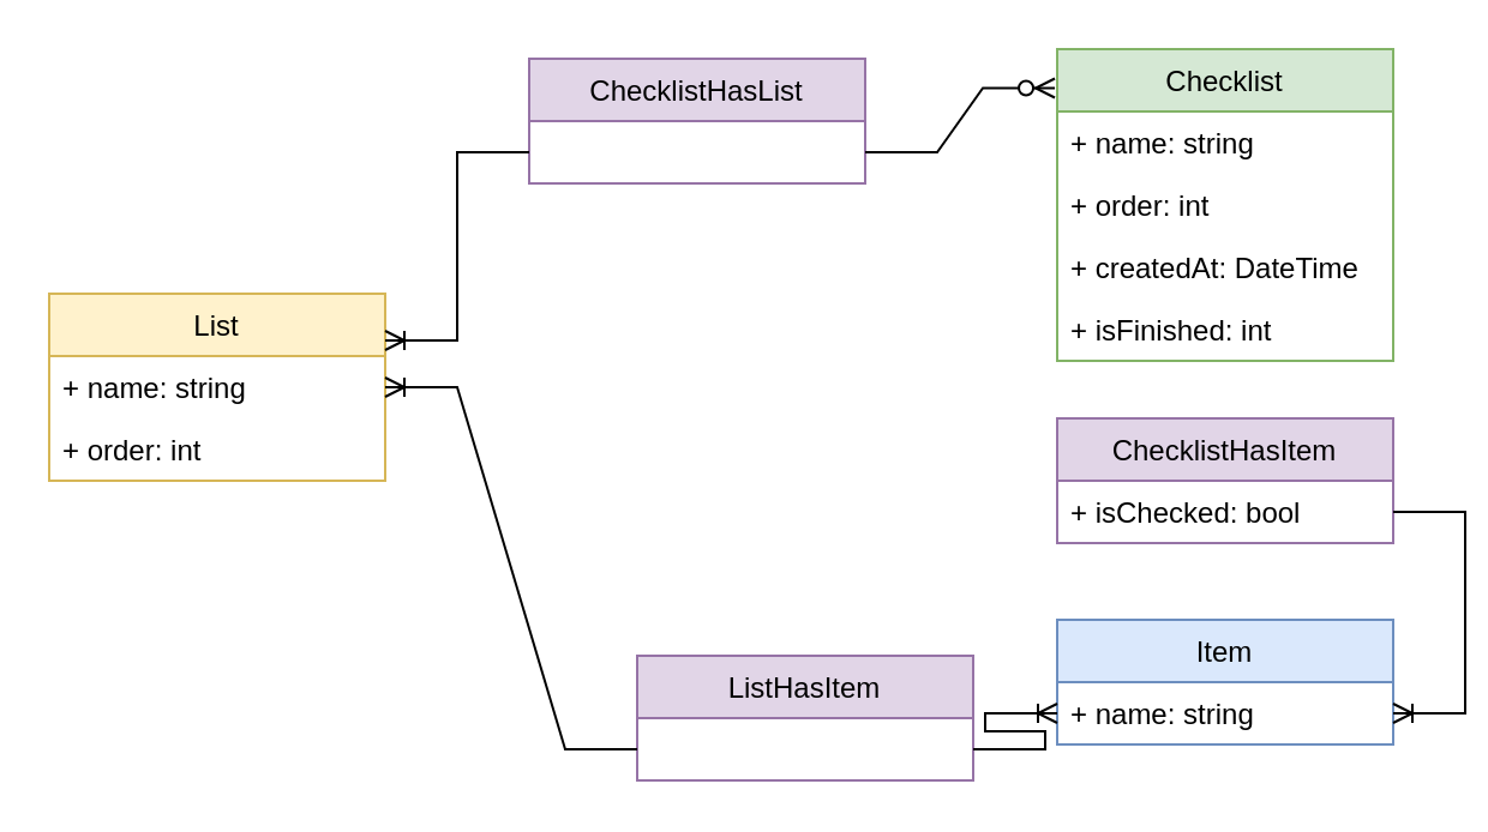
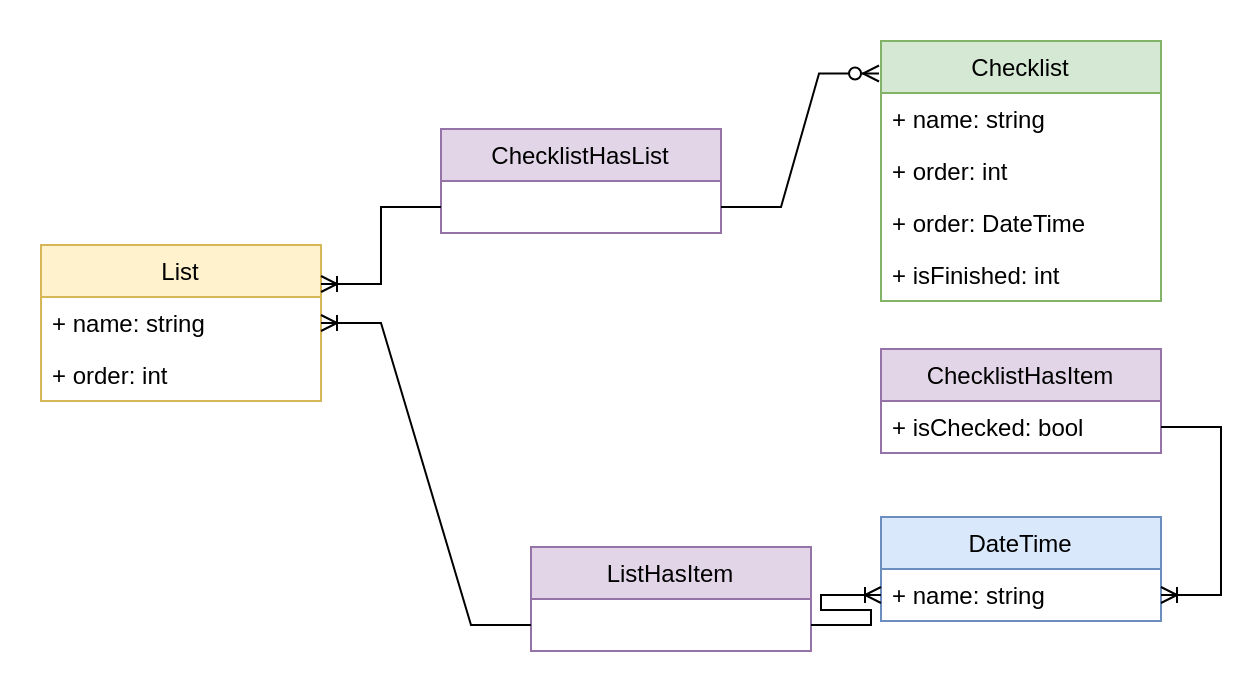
  <mxCell id="0" />
  <mxCell id="1" parent="0" />
  <mxCell id="2" value="List" style="swimlane;fontStyle=0;childLayout=stackLayout;horizontal=1;startSize=26;fillColor=#fff2cc;horizontalStack=0;resizeParent=1;resizeParentMax=0;resizeLast=0;collapsible=1;marginBottom=0;strokeColor=#d6b656;" vertex="1" parent="1"><mxGeometry x="20" y="122" width="140" height="78" as="geometry" /></mxCell>
  <mxCell id="3" value="+ name: string" style="text;strokeColor=none;fillColor=none;align=left;verticalAlign=top;spacingLeft=4;spacingRight=4;overflow=hidden;rotatable=0;points=[[0,0.5],[1,0.5]];portConstraint=eastwest;" vertex="1" parent="2"><mxGeometry y="26" width="140" height="26" as="geometry" /></mxCell>
  <mxCell id="4" value="+ order: int" style="text;strokeColor=none;fillColor=none;align=left;verticalAlign=top;spacingLeft=4;spacingRight=4;overflow=hidden;rotatable=0;points=[[0,0.5],[1,0.5]];portConstraint=eastwest;" vertex="1" parent="2"><mxGeometry y="52" width="140" height="26" as="geometry" /></mxCell>
  <mxCell id="5" value="Checklist" style="swimlane;fontStyle=0;childLayout=stackLayout;horizontal=1;startSize=26;fillColor=#d5e8d4;horizontalStack=0;resizeParent=1;resizeParentMax=0;resizeLast=0;collapsible=1;marginBottom=0;strokeColor=#82b366;" vertex="1" parent="1"><mxGeometry x="440" y="20" width="140" height="130" as="geometry" /></mxCell>
  <mxCell id="6" value="+ name: string" style="text;strokeColor=none;fillColor=none;align=left;verticalAlign=top;spacingLeft=4;spacingRight=4;overflow=hidden;rotatable=0;points=[[0,0.5],[1,0.5]];portConstraint=eastwest;" vertex="1" parent="5"><mxGeometry y="26" width="140" height="26" as="geometry" /></mxCell>
  <mxCell id="7" value="+ order: int" style="text;strokeColor=none;fillColor=none;align=left;verticalAlign=top;spacingLeft=4;spacingRight=4;overflow=hidden;rotatable=0;points=[[0,0.5],[1,0.5]];portConstraint=eastwest;" vertex="1" parent="5"><mxGeometry y="52" width="140" height="26" as="geometry" /></mxCell>
- <mxCell id="8" value="+ createdAt: DateTime" style="text;strokeColor=none;fillColor=none;align=left;verticalAlign=top;spacingLeft=4;spacingRight=4;overflow=hidden;rotatable=0;points=[[0,0.5],[1,0.5]];portConstraint=eastwest;" vertex="1" parent="5"><mxGeometry y="78" width="140" height="26" as="geometry" /></mxCell>
+ <mxCell id="8" value="+ order: DateTime" style="text;strokeColor=none;fillColor=none;align=left;verticalAlign=top;spacingLeft=4;spacingRight=4;overflow=hidden;rotatable=0;points=[[0,0.5],[1,0.5]];portConstraint=eastwest;" vertex="1" parent="5"><mxGeometry y="78" width="140" height="26" as="geometry" /></mxCell>
  <mxCell id="9" value="+ isFinished: int" style="text;strokeColor=none;fillColor=none;align=left;verticalAlign=top;spacingLeft=4;spacingRight=4;overflow=hidden;rotatable=0;points=[[0,0.5],[1,0.5]];portConstraint=eastwest;" vertex="1" parent="5"><mxGeometry y="104" width="140" height="26" as="geometry" /></mxCell>
- <mxCell id="10" value="Item" style="swimlane;fontStyle=0;childLayout=stackLayout;horizontal=1;startSize=26;fillColor=#dae8fc;horizontalStack=0;resizeParent=1;resizeParentMax=0;resizeLast=0;collapsible=1;marginBottom=0;strokeColor=#6c8ebf;" vertex="1" parent="1"><mxGeometry x="440" y="258" width="140" height="52" as="geometry" /></mxCell>
+ <mxCell id="10" value="DateTime" style="swimlane;fontStyle=0;childLayout=stackLayout;horizontal=1;startSize=26;fillColor=#dae8fc;horizontalStack=0;resizeParent=1;resizeParentMax=0;resizeLast=0;collapsible=1;marginBottom=0;strokeColor=#6c8ebf;" vertex="1" parent="1"><mxGeometry x="440" y="258" width="140" height="52" as="geometry" /></mxCell>
  <mxCell id="11" value="+ name: string" style="text;strokeColor=none;fillColor=none;align=left;verticalAlign=top;spacingLeft=4;spacingRight=4;overflow=hidden;rotatable=0;points=[[0,0.5],[1,0.5]];portConstraint=eastwest;" vertex="1" parent="10"><mxGeometry y="26" width="140" height="26" as="geometry" /></mxCell>
  <mxCell id="12" value="ChecklistHasItem" style="swimlane;fontStyle=0;childLayout=stackLayout;horizontal=1;startSize=26;fillColor=#e1d5e7;horizontalStack=0;resizeParent=1;resizeParentMax=0;resizeLast=0;collapsible=1;marginBottom=0;strokeColor=#9673a6;" vertex="1" parent="1"><mxGeometry x="440" y="174" width="140" height="52" as="geometry" /></mxCell>
  <mxCell id="13" value="+ isChecked: bool " style="text;strokeColor=none;fillColor=none;align=left;verticalAlign=top;spacingLeft=4;spacingRight=4;overflow=hidden;rotatable=0;points=[[0,0.5],[1,0.5]];portConstraint=eastwest;" vertex="1" parent="12"><mxGeometry y="26" width="140" height="26" as="geometry" /></mxCell>
  <mxCell id="14" value="" style="edgeStyle=entityRelationEdgeStyle;fontSize=12;html=1;endArrow=ERoneToMany;rounded=0;exitX=1;exitY=0.5;exitDx=0;exitDy=0;entryX=1;entryY=0.5;entryDx=0;entryDy=0;" edge="1" parent="1" source="13" target="11"><mxGeometry width="100" height="100" relative="1" as="geometry"><mxPoint x="250" y="478" as="sourcePoint" /><mxPoint x="610" y="238" as="targetPoint" /></mxGeometry></mxCell>
  <mxCell id="15" value="ListHasItem" style="swimlane;fontStyle=0;childLayout=stackLayout;horizontal=1;startSize=26;fillColor=#e1d5e7;horizontalStack=0;resizeParent=1;resizeParentMax=0;resizeLast=0;collapsible=1;marginBottom=0;strokeColor=#9673a6;" vertex="1" parent="1"><mxGeometry x="265" y="273" width="140" height="52" as="geometry" /></mxCell>
  <mxCell id="16" value="" style="edgeStyle=entityRelationEdgeStyle;fontSize=12;html=1;endArrow=ERoneToMany;rounded=0;entryX=1;entryY=0.5;entryDx=0;entryDy=0;labelBorderColor=none;sketch=0;exitX=0;exitY=0.75;exitDx=0;exitDy=0;" edge="1" parent="1" source="15" target="3"><mxGeometry width="100" height="100" relative="1" as="geometry"><mxPoint x="150" y="290" as="sourcePoint" /><mxPoint x="150" y="102" as="targetPoint" /></mxGeometry></mxCell>
  <mxCell id="17" value="" style="edgeStyle=entityRelationEdgeStyle;fontSize=12;html=1;endArrow=ERoneToMany;rounded=0;labelBorderColor=none;sketch=0;entryX=0;entryY=0.5;entryDx=0;entryDy=0;exitX=1;exitY=0.75;exitDx=0;exitDy=0;" edge="1" parent="1" source="15" target="11"><mxGeometry width="100" height="100" relative="1" as="geometry"><mxPoint x="360" y="540" as="sourcePoint" /><mxPoint x="460" y="440" as="targetPoint" /></mxGeometry></mxCell>
- <mxCell id="18" value="ChecklistHasList" style="swimlane;fontStyle=0;childLayout=stackLayout;horizontal=1;startSize=26;fillColor=#e1d5e7;horizontalStack=0;resizeParent=1;resizeParentMax=0;resizeLast=0;collapsible=1;marginBottom=0;strokeColor=#9673a6;" vertex="1" parent="1"><mxGeometry x="220" y="24" width="140" height="52" as="geometry" /></mxCell>
+ <mxCell id="18" value="ChecklistHasList" style="swimlane;fontStyle=0;childLayout=stackLayout;horizontal=1;startSize=26;fillColor=#e1d5e7;horizontalStack=0;resizeParent=1;resizeParentMax=0;resizeLast=0;collapsible=1;marginBottom=0;strokeColor=#9673a6;" vertex="1" parent="1"><mxGeometry x="220" y="64" width="140" height="52" as="geometry" /></mxCell>
  <mxCell id="19" value="" style="edgeStyle=entityRelationEdgeStyle;fontSize=12;html=1;endArrow=ERoneToMany;rounded=0;labelBorderColor=none;sketch=0;entryX=1;entryY=0.25;entryDx=0;entryDy=0;exitX=0;exitY=0.75;exitDx=0;exitDy=0;" edge="1" parent="1" source="18" target="2"><mxGeometry width="100" height="100" relative="1" as="geometry"><mxPoint x="160" y="100" as="sourcePoint" /><mxPoint x="300" y="-34" as="targetPoint" /></mxGeometry></mxCell>
  <mxCell id="20" value="" style="edgeStyle=entityRelationEdgeStyle;fontSize=12;html=1;endArrow=ERzeroToMany;endFill=1;rounded=0;labelBorderColor=none;sketch=0;entryX=-0.007;entryY=0.125;entryDx=0;entryDy=0;exitX=1;exitY=0.75;exitDx=0;exitDy=0;entryPerimeter=0;" edge="1" parent="1" source="18" target="5"><mxGeometry width="100" height="100" relative="1" as="geometry"><mxPoint x="510" y="30" as="sourcePoint" /><mxPoint x="610" y="-70" as="targetPoint" /></mxGeometry></mxCell>
